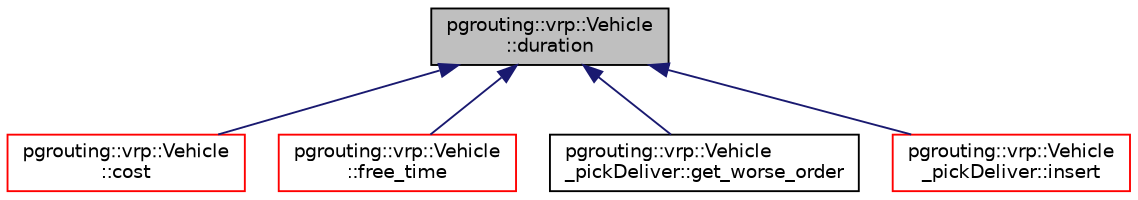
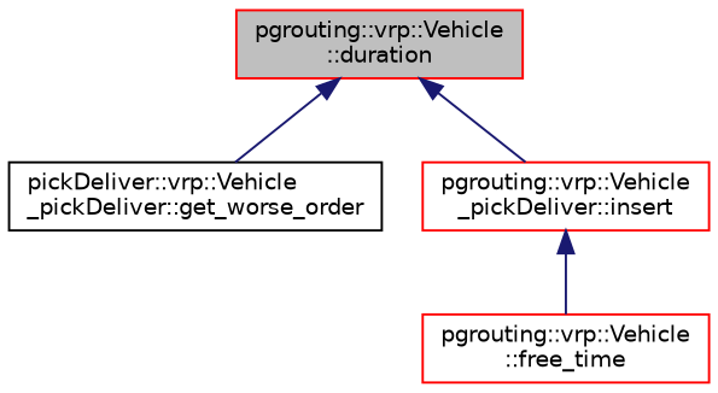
  digraph {
    rankdir=TB
    node [color=red fillcolor=white fontname=Helvetica fontsize=10 shape=record style=filled]
    edge [color=midnightblue dir=back fontname=Helvetica fontsize=10 labelfontname=Helvetica labelfontsize=10 style=solid]
-   n1 [color=black fillcolor=grey75 fontcolor=black height=0.2 label="pgrouting::vrp::Vehicle\l::duration" width=0.4]
-   n2 [height=0.2 label="pgrouting::vrp::Vehicle\l::cost" width=0.4]
+   n1 [fillcolor=grey75 fontcolor=black height=0.2 label="pgrouting::vrp::Vehicle\l::duration" width=0.4]
    n3 [height=0.2 label="pgrouting::vrp::Vehicle\l::free_time" width=0.4]
-   n4 [color=black height=0.2 label="pgrouting::vrp::Vehicle\l_pickDeliver::get_worse_order" width=0.4]
+   n4 [color=black height=0.2 label="pickDeliver::vrp::Vehicle\l_pickDeliver::get_worse_order" width=0.4]
    n5 [height=0.2 label="pgrouting::vrp::Vehicle\l_pickDeliver::insert" width=0.4]
-   n1 -> n2
-   n1 -> n3
+   n5 -> n3
    n1 -> n4
    n1 -> n5
  }
